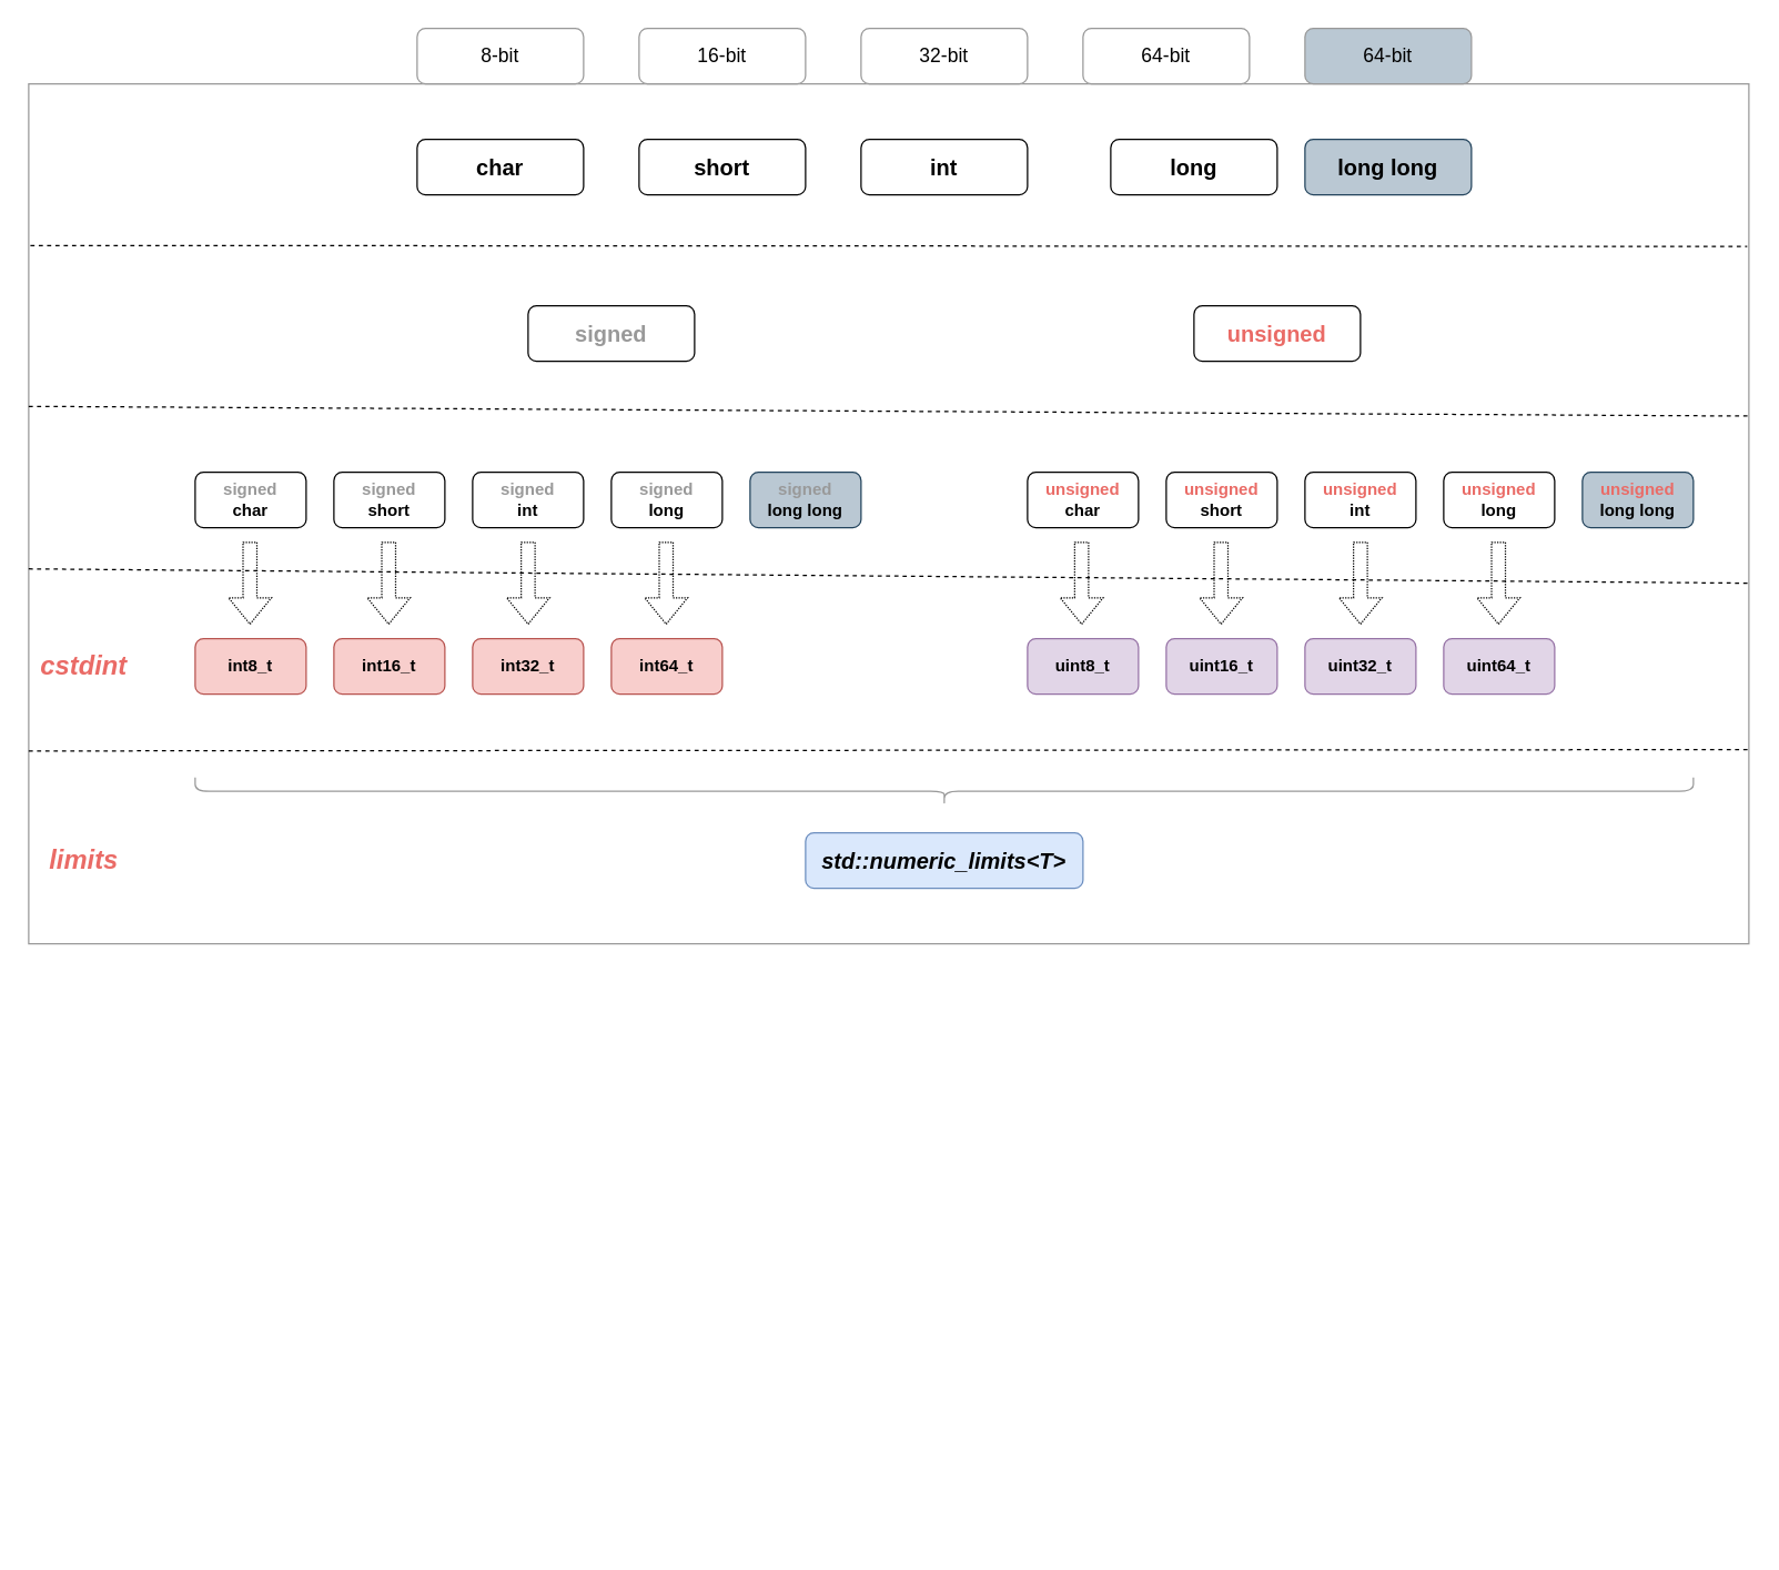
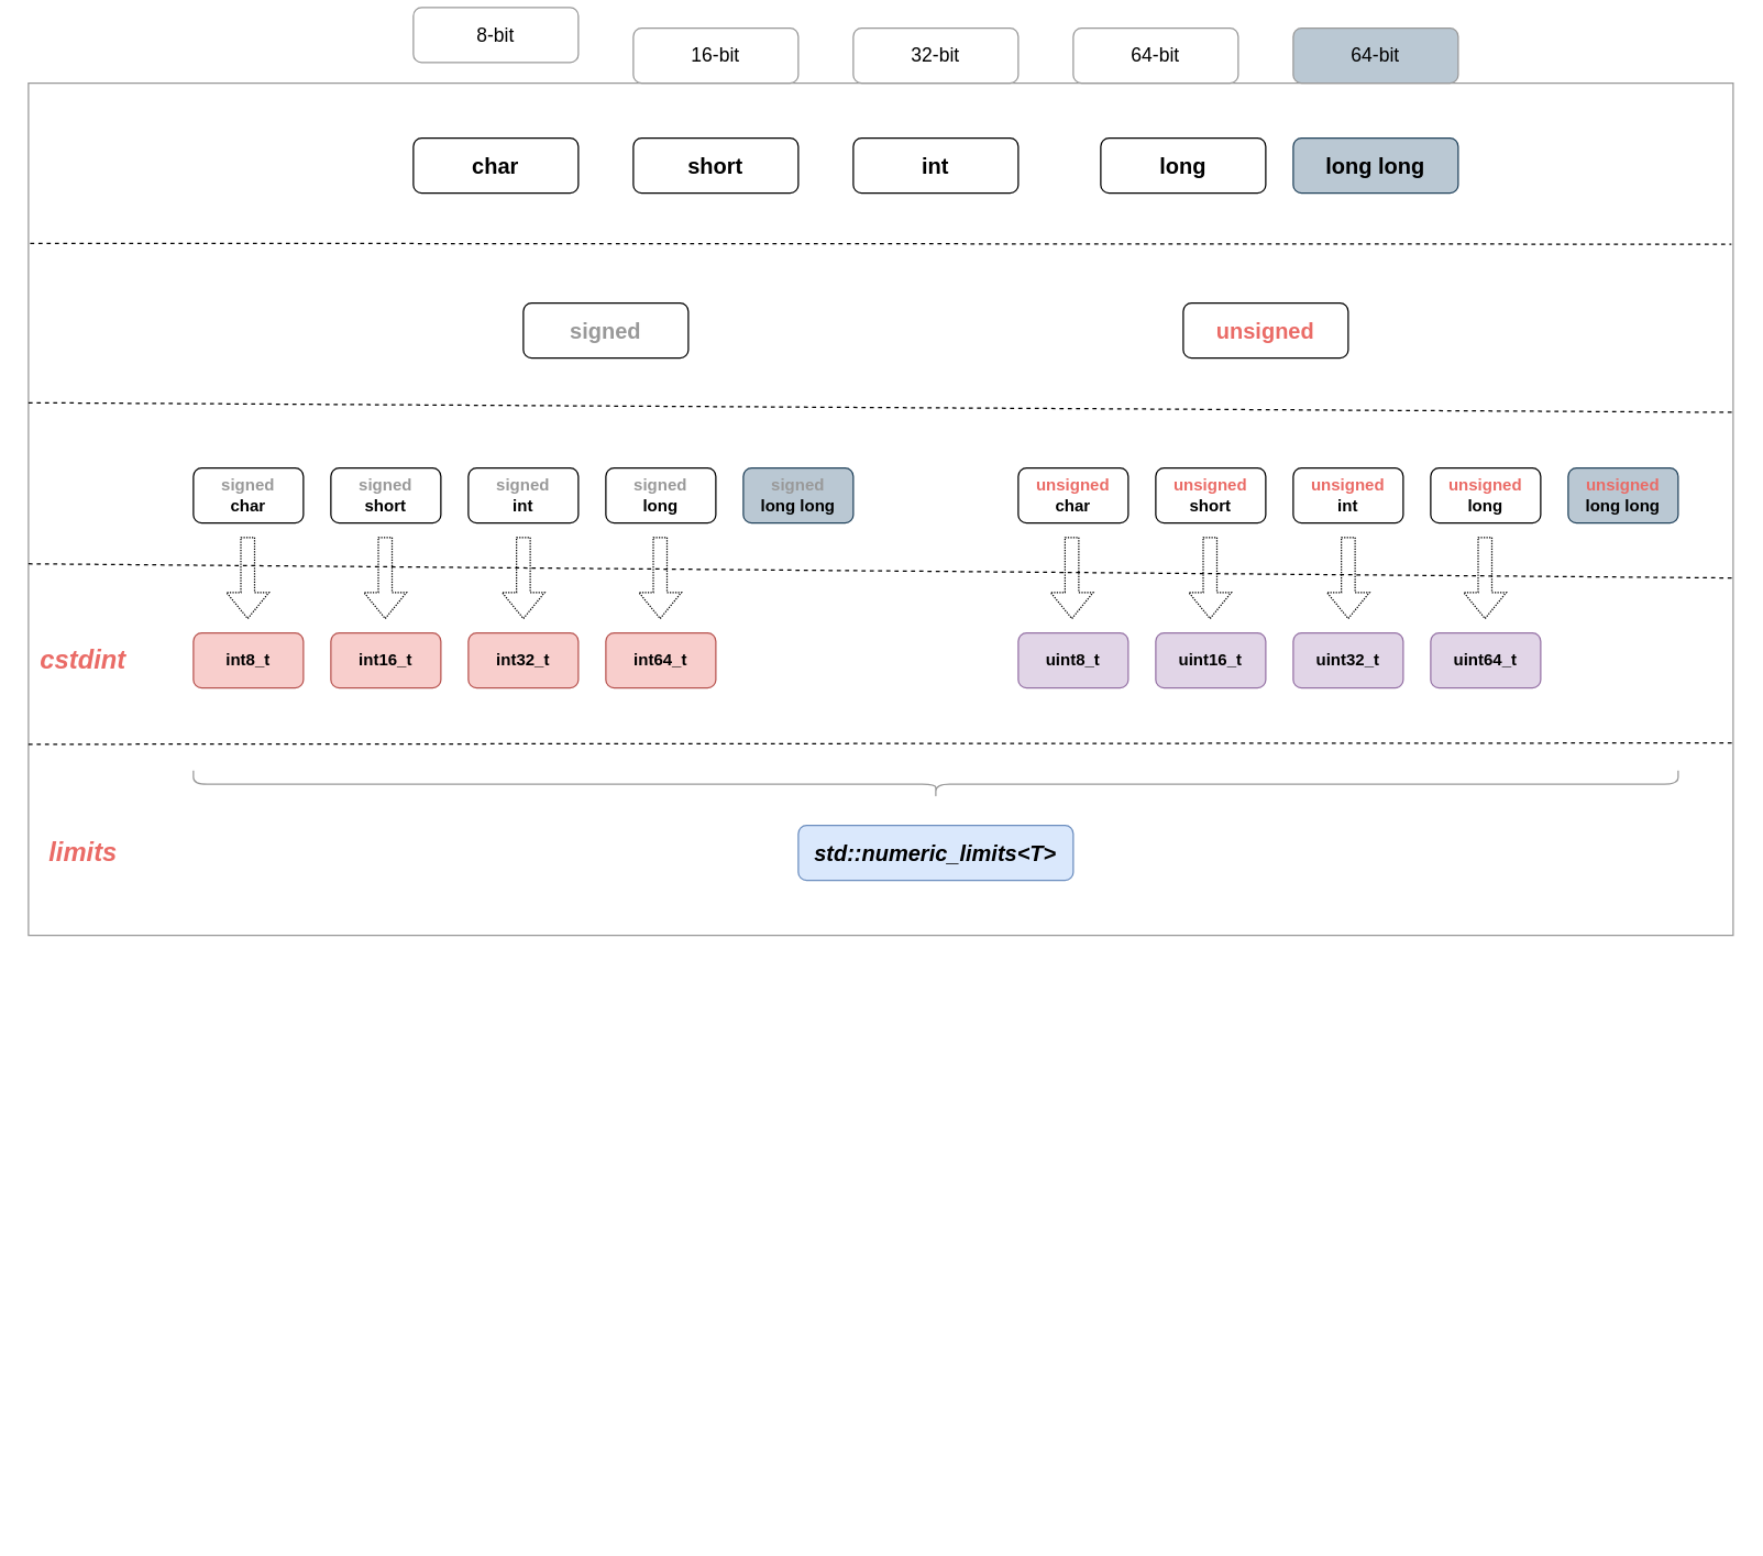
  <mxCell id="0" />
  <mxCell id="1" parent="0" />
  <mxCell id="2" value="" style="rounded=0;whiteSpace=wrap;html=1;fontSize=14;fontColor=#EA6B66;strokeColor=#999999;fillColor=none;" vertex="1" parent="1"><mxGeometry x="20" y="60" width="1240" height="620" as="geometry" /></mxCell>
  <mxCell id="3" value="&lt;font style=&quot;font-size: 16px&quot;&gt;&lt;b&gt;char&lt;/b&gt;&lt;/font&gt;" style="rounded=1;whiteSpace=wrap;html=1;" vertex="1" parent="1"><mxGeometry x="300" y="100" width="120" height="40" as="geometry" /></mxCell>
  <mxCell id="4" value="&lt;font style=&quot;font-size: 16px&quot;&gt;&lt;b&gt;long&lt;/b&gt;&lt;/font&gt;" style="rounded=1;whiteSpace=wrap;html=1;" vertex="1" parent="1"><mxGeometry x="800" y="100" width="120" height="40" as="geometry" /></mxCell>
  <mxCell id="5" value="&lt;font style=&quot;font-size: 16px&quot;&gt;&lt;b&gt;int&lt;/b&gt;&lt;/font&gt;" style="rounded=1;whiteSpace=wrap;html=1;" vertex="1" parent="1"><mxGeometry x="620" y="100" width="120" height="40" as="geometry" /></mxCell>
  <mxCell id="6" value="&lt;font style=&quot;font-size: 16px&quot;&gt;&lt;b&gt;short&lt;/b&gt;&lt;/font&gt;" style="rounded=1;whiteSpace=wrap;html=1;" vertex="1" parent="1"><mxGeometry x="460" y="100" width="120" height="40" as="geometry" /></mxCell>
  <mxCell id="7" value="&lt;font style=&quot;font-size: 16px&quot;&gt;&lt;b&gt;long long&lt;/b&gt;&lt;/font&gt;" style="rounded=1;whiteSpace=wrap;html=1;fillColor=#bac8d3;strokeColor=#23445d;" vertex="1" parent="1"><mxGeometry x="940" y="100" width="120" height="40" as="geometry" /></mxCell>
  <mxCell id="8" value="&lt;font style=&quot;font-size: 16px&quot; color=&quot;#999999&quot;&gt;&lt;b&gt;signed&lt;/b&gt;&lt;/font&gt;" style="rounded=1;whiteSpace=wrap;html=1;" vertex="1" parent="1"><mxGeometry x="380" y="220" width="120" height="40" as="geometry" /></mxCell>
  <mxCell id="9" value="&lt;font style=&quot;font-size: 16px&quot; color=&quot;#ea6b66&quot;&gt;&lt;b&gt;unsigned&lt;/b&gt;&lt;/font&gt;" style="rounded=1;whiteSpace=wrap;html=1;" vertex="1" parent="1"><mxGeometry x="860" y="220" width="120" height="40" as="geometry" /></mxCell>
  <mxCell id="10" value="&lt;font style=&quot;font-size: 12px&quot;&gt;&lt;b&gt;&lt;font color=&quot;#999999&quot; style=&quot;font-size: 12px&quot;&gt;signed&lt;br&gt;&lt;/font&gt;char&lt;/b&gt;&lt;/font&gt;" style="rounded=1;whiteSpace=wrap;html=1;" vertex="1" parent="1"><mxGeometry x="140" y="340" width="80" height="40" as="geometry" /></mxCell>
  <mxCell id="11" value="&lt;font style=&quot;font-size: 12px&quot;&gt;&lt;b&gt;&lt;font color=&quot;#999999&quot; style=&quot;font-size: 12px&quot;&gt;signed&lt;br&gt;&lt;/font&gt;short&lt;/b&gt;&lt;/font&gt;" style="rounded=1;whiteSpace=wrap;html=1;" vertex="1" parent="1"><mxGeometry x="240" y="340" width="80" height="40" as="geometry" /></mxCell>
  <mxCell id="12" value="&lt;font style=&quot;font-size: 12px&quot;&gt;&lt;b&gt;&lt;font color=&quot;#999999&quot; style=&quot;font-size: 12px&quot;&gt;signed&lt;br&gt;&lt;/font&gt;long&lt;br&gt;&lt;/b&gt;&lt;/font&gt;" style="rounded=1;whiteSpace=wrap;html=1;" vertex="1" parent="1"><mxGeometry x="440" y="340" width="80" height="40" as="geometry" /></mxCell>
  <mxCell id="13" value="&lt;font style=&quot;font-size: 12px&quot;&gt;&lt;b&gt;&lt;font color=&quot;#999999&quot; style=&quot;font-size: 12px&quot;&gt;signed&lt;br&gt;&lt;/font&gt;int&lt;/b&gt;&lt;/font&gt;" style="rounded=1;whiteSpace=wrap;html=1;" vertex="1" parent="1"><mxGeometry x="340" y="340" width="80" height="40" as="geometry" /></mxCell>
  <mxCell id="14" value="&lt;font style=&quot;font-size: 12px&quot;&gt;&lt;b&gt;&lt;font color=&quot;#999999&quot; style=&quot;font-size: 12px&quot;&gt;signed&lt;br&gt;&lt;/font&gt;long long&lt;br&gt;&lt;/b&gt;&lt;/font&gt;" style="rounded=1;whiteSpace=wrap;html=1;fillColor=#bac8d3;strokeColor=#23445d;" vertex="1" parent="1"><mxGeometry x="540" y="340" width="80" height="40" as="geometry" /></mxCell>
  <mxCell id="15" value="&lt;font style=&quot;font-size: 12px&quot;&gt;&lt;b&gt;&lt;font style=&quot;font-size: 12px&quot;&gt;&lt;font color=&quot;#ea6b66&quot;&gt;unsigned&lt;/font&gt;&lt;br&gt;&lt;/font&gt;char&lt;/b&gt;&lt;/font&gt;" style="rounded=1;whiteSpace=wrap;html=1;" vertex="1" parent="1"><mxGeometry x="740" y="340" width="80" height="40" as="geometry" /></mxCell>
  <mxCell id="16" value="&lt;font style=&quot;font-size: 12px&quot;&gt;&lt;b&gt;&lt;font style=&quot;font-size: 12px&quot; color=&quot;#ea6b66&quot;&gt;unsigned&lt;br&gt;&lt;/font&gt;short&lt;/b&gt;&lt;/font&gt;" style="rounded=1;whiteSpace=wrap;html=1;" vertex="1" parent="1"><mxGeometry x="840" y="340" width="80" height="40" as="geometry" /></mxCell>
  <mxCell id="17" value="&lt;font style=&quot;font-size: 12px&quot;&gt;&lt;b&gt;&lt;font style=&quot;font-size: 12px&quot;&gt;&lt;font color=&quot;#ea6b66&quot;&gt;unsigned&lt;/font&gt;&lt;br&gt;&lt;/font&gt;long&lt;br&gt;&lt;/b&gt;&lt;/font&gt;" style="rounded=1;whiteSpace=wrap;html=1;" vertex="1" parent="1"><mxGeometry x="1040" y="340" width="80" height="40" as="geometry" /></mxCell>
  <mxCell id="18" value="&lt;font style=&quot;font-size: 12px&quot;&gt;&lt;b&gt;&lt;font style=&quot;font-size: 12px&quot;&gt;&lt;font color=&quot;#ea6b66&quot;&gt;unsigned&lt;/font&gt;&lt;br&gt;&lt;/font&gt;int&lt;/b&gt;&lt;/font&gt;" style="rounded=1;whiteSpace=wrap;html=1;" vertex="1" parent="1"><mxGeometry x="940" y="340" width="80" height="40" as="geometry" /></mxCell>
  <mxCell id="19" value="&lt;font style=&quot;font-size: 12px&quot;&gt;&lt;b&gt;&lt;font style=&quot;font-size: 12px&quot;&gt;&lt;font color=&quot;#ea6b66&quot;&gt;unsigned&lt;/font&gt;&lt;br&gt;&lt;/font&gt;long long&lt;br&gt;&lt;/b&gt;&lt;/font&gt;" style="rounded=1;whiteSpace=wrap;html=1;fillColor=#bac8d3;strokeColor=#23445d;" vertex="1" parent="1"><mxGeometry x="1140" y="340" width="80" height="40" as="geometry" /></mxCell>
  <mxCell id="20" value="&lt;b&gt;int8_t&lt;/b&gt;" style="rounded=1;whiteSpace=wrap;html=1;fillColor=#f8cecc;strokeColor=#b85450;" vertex="1" parent="1"><mxGeometry x="140" y="460" width="80" height="40" as="geometry" /></mxCell>
  <mxCell id="21" value="&lt;b&gt;int16_t&lt;/b&gt;" style="rounded=1;whiteSpace=wrap;html=1;fillColor=#f8cecc;strokeColor=#b85450;" vertex="1" parent="1"><mxGeometry x="240" y="460" width="80" height="40" as="geometry" /></mxCell>
  <mxCell id="22" value="&lt;b&gt;int32_t&lt;/b&gt;" style="rounded=1;whiteSpace=wrap;html=1;fillColor=#f8cecc;strokeColor=#b85450;" vertex="1" parent="1"><mxGeometry x="340" y="460" width="80" height="40" as="geometry" /></mxCell>
  <mxCell id="23" value="&lt;b&gt;int64_t&lt;/b&gt;" style="rounded=1;whiteSpace=wrap;html=1;fillColor=#f8cecc;strokeColor=#b85450;" vertex="1" parent="1"><mxGeometry x="440" y="460" width="80" height="40" as="geometry" /></mxCell>
  <mxCell id="24" value="&lt;b&gt;uint8_t&lt;/b&gt;" style="rounded=1;whiteSpace=wrap;html=1;fillColor=#e1d5e7;strokeColor=#9673a6;" vertex="1" parent="1"><mxGeometry x="740" y="460" width="80" height="40" as="geometry" /></mxCell>
  <mxCell id="25" value="&lt;b&gt;uint16_t&lt;/b&gt;" style="rounded=1;whiteSpace=wrap;html=1;fillColor=#e1d5e7;strokeColor=#9673a6;" vertex="1" parent="1"><mxGeometry x="840" y="460" width="80" height="40" as="geometry" /></mxCell>
  <mxCell id="26" value="&lt;b&gt;uint32_t&lt;/b&gt;" style="rounded=1;whiteSpace=wrap;html=1;fillColor=#e1d5e7;strokeColor=#9673a6;" vertex="1" parent="1"><mxGeometry x="940" y="460" width="80" height="40" as="geometry" /></mxCell>
  <mxCell id="27" value="&lt;b&gt;uint64_t&lt;/b&gt;" style="rounded=1;whiteSpace=wrap;html=1;fillColor=#e1d5e7;strokeColor=#9673a6;" vertex="1" parent="1"><mxGeometry x="1040" y="460" width="80" height="40" as="geometry" /></mxCell>
- <mxCell id="28" value="&lt;font style=&quot;font-size: 14px&quot;&gt;8-bit&lt;/font&gt;" style="rounded=1;whiteSpace=wrap;html=1;strokeColor=#999999;" vertex="1" parent="1"><mxGeometry x="300" y="20" width="120" height="40" as="geometry" /></mxCell>
+ <mxCell id="28" value="&lt;font style=&quot;font-size: 14px&quot;&gt;8-bit&lt;/font&gt;" style="rounded=1;whiteSpace=wrap;html=1;strokeColor=#999999;" vertex="1" parent="1"><mxGeometry x="300" y="5" width="120" height="40" as="geometry" /></mxCell>
  <mxCell id="29" value="&lt;font style=&quot;font-size: 14px&quot;&gt;64-bit&lt;/font&gt;" style="rounded=1;whiteSpace=wrap;html=1;strokeColor=#999999;" vertex="1" parent="1"><mxGeometry x="780" y="20" width="120" height="40" as="geometry" /></mxCell>
  <mxCell id="30" value="&lt;font size=&quot;1&quot;&gt;&lt;span style=&quot;font-size: 14px&quot;&gt;32-bit&lt;/span&gt;&lt;/font&gt;" style="rounded=1;whiteSpace=wrap;html=1;strokeColor=#999999;" vertex="1" parent="1"><mxGeometry x="620" y="20" width="120" height="40" as="geometry" /></mxCell>
  <mxCell id="31" value="&lt;font size=&quot;1&quot;&gt;&lt;span style=&quot;font-size: 14px&quot;&gt;16-bit&lt;/span&gt;&lt;/font&gt;" style="rounded=1;whiteSpace=wrap;html=1;strokeColor=#999999;" vertex="1" parent="1"><mxGeometry x="460" y="20" width="120" height="40" as="geometry" /></mxCell>
  <mxCell id="32" value="&lt;font size=&quot;1&quot;&gt;&lt;span style=&quot;font-size: 14px&quot;&gt;64-bit&lt;/span&gt;&lt;/font&gt;" style="rounded=1;whiteSpace=wrap;html=1;fillColor=#bac8d3;strokeColor=#999999;" vertex="1" parent="1"><mxGeometry x="940" y="20" width="120" height="40" as="geometry" /></mxCell>
  <mxCell id="33" value="" style="endArrow=none;dashed=1;html=1;rounded=0;fontSize=14;fontColor=#EA6B66;entryX=0.999;entryY=0.189;entryDx=0;entryDy=0;exitX=0.001;exitY=0.188;exitDx=0;exitDy=0;exitPerimeter=0;entryPerimeter=0;" edge="1" parent="1" source="2" target="2"><mxGeometry width="50" height="50" relative="1" as="geometry"><mxPoint x="-30" y="340" as="sourcePoint" /><mxPoint x="20" y="290" as="targetPoint" /></mxGeometry></mxCell>
  <mxCell id="34" value="" style="endArrow=none;dashed=1;html=1;rounded=0;fontSize=14;fontColor=#EA6B66;entryX=1;entryY=0.25;entryDx=0;entryDy=0;exitX=0;exitY=0.375;exitDx=0;exitDy=0;exitPerimeter=0;" edge="1" parent="1" source="2"><mxGeometry width="50" height="50" relative="1" as="geometry"><mxPoint x="100" y="299.5" as="sourcePoint" /><mxPoint x="1260" y="299.5" as="targetPoint" /></mxGeometry></mxCell>
  <mxCell id="35" value="" style="endArrow=none;dashed=1;html=1;rounded=0;fontSize=14;fontColor=#EA6B66;entryX=1;entryY=0.25;entryDx=0;entryDy=0;exitX=0;exitY=0.564;exitDx=0;exitDy=0;exitPerimeter=0;" edge="1" parent="1" source="2"><mxGeometry width="50" height="50" relative="1" as="geometry"><mxPoint x="100" y="420" as="sourcePoint" /><mxPoint x="1260" y="420" as="targetPoint" /></mxGeometry></mxCell>
  <mxCell id="36" value="" style="shape=flexArrow;endArrow=classic;html=1;rounded=0;fontSize=14;fontColor=#EA6B66;dashed=1;dashPattern=1 1;" edge="1" parent="1"><mxGeometry width="50" height="50" relative="1" as="geometry"><mxPoint x="179.5" y="390" as="sourcePoint" /><mxPoint x="179.5" y="450" as="targetPoint" /></mxGeometry></mxCell>
  <mxCell id="37" value="" style="shape=flexArrow;endArrow=classic;html=1;rounded=0;fontSize=14;fontColor=#EA6B66;dashed=1;dashPattern=1 1;" edge="1" parent="1"><mxGeometry width="50" height="50" relative="1" as="geometry"><mxPoint x="380" y="390" as="sourcePoint" /><mxPoint x="380" y="450" as="targetPoint" /></mxGeometry></mxCell>
  <mxCell id="38" value="" style="shape=flexArrow;endArrow=classic;html=1;rounded=0;fontSize=14;fontColor=#EA6B66;dashed=1;dashPattern=1 1;" edge="1" parent="1"><mxGeometry width="50" height="50" relative="1" as="geometry"><mxPoint x="279.5" y="390" as="sourcePoint" /><mxPoint x="279.5" y="450" as="targetPoint" /></mxGeometry></mxCell>
  <mxCell id="39" value="" style="shape=flexArrow;endArrow=classic;html=1;rounded=0;fontSize=14;fontColor=#EA6B66;dashed=1;dashPattern=1 1;" edge="1" parent="1"><mxGeometry width="50" height="50" relative="1" as="geometry"><mxPoint x="479.5" y="390" as="sourcePoint" /><mxPoint x="479.5" y="450" as="targetPoint" /></mxGeometry></mxCell>
  <mxCell id="40" value="" style="shape=flexArrow;endArrow=classic;html=1;rounded=0;fontSize=14;fontColor=#EA6B66;dashed=1;dashPattern=1 1;" edge="1" parent="1"><mxGeometry width="50" height="50" relative="1" as="geometry"><mxPoint x="779" y="390" as="sourcePoint" /><mxPoint x="779" y="450" as="targetPoint" /></mxGeometry></mxCell>
  <mxCell id="41" value="" style="shape=flexArrow;endArrow=classic;html=1;rounded=0;fontSize=14;fontColor=#EA6B66;dashed=1;dashPattern=1 1;" edge="1" parent="1"><mxGeometry width="50" height="50" relative="1" as="geometry"><mxPoint x="879.5" y="390" as="sourcePoint" /><mxPoint x="879.5" y="450" as="targetPoint" /></mxGeometry></mxCell>
  <mxCell id="42" value="" style="shape=flexArrow;endArrow=classic;html=1;rounded=0;fontSize=14;fontColor=#EA6B66;dashed=1;dashPattern=1 1;" edge="1" parent="1"><mxGeometry width="50" height="50" relative="1" as="geometry"><mxPoint x="980" y="390" as="sourcePoint" /><mxPoint x="980" y="450" as="targetPoint" /></mxGeometry></mxCell>
  <mxCell id="43" value="" style="shape=flexArrow;endArrow=classic;html=1;rounded=0;fontSize=14;fontColor=#EA6B66;dashed=1;dashPattern=1 1;" edge="1" parent="1"><mxGeometry width="50" height="50" relative="1" as="geometry"><mxPoint x="1079.5" y="390" as="sourcePoint" /><mxPoint x="1079.5" y="450" as="targetPoint" /></mxGeometry></mxCell>
  <mxCell id="44" value="" style="endArrow=none;dashed=1;html=1;rounded=0;fontSize=14;fontColor=#EA6B66;entryX=1;entryY=0.25;entryDx=0;entryDy=0;exitX=0;exitY=0.564;exitDx=0;exitDy=0;exitPerimeter=0;" edge="1" parent="1"><mxGeometry width="50" height="50" relative="1" as="geometry"><mxPoint x="20" y="540.96" as="sourcePoint" /><mxPoint x="1260" y="540" as="targetPoint" /></mxGeometry></mxCell>
  <mxCell id="45" value="" style="shape=curlyBracket;whiteSpace=wrap;html=1;rounded=1;flipH=1;fontSize=14;fontColor=#EA6B66;strokeColor=#999999;fillColor=none;rotation=90;" vertex="1" parent="1"><mxGeometry x="670" y="30" width="20" height="1080" as="geometry" /></mxCell>
  <mxCell id="46" value="&lt;font style=&quot;font-size: 16px&quot;&gt;&lt;b&gt;&lt;i&gt;std::numeric_limits&amp;lt;T&amp;gt;&lt;/i&gt;&lt;/b&gt;&lt;/font&gt;" style="rounded=1;whiteSpace=wrap;html=1;fillColor=#dae8fc;strokeColor=#6c8ebf;" vertex="1" parent="1"><mxGeometry x="580" y="600" width="200" height="40" as="geometry" /></mxCell>
  <mxCell id="47" value="&lt;b&gt;&lt;i&gt;&lt;font style=&quot;font-size: 19px&quot;&gt;cstdint&lt;/font&gt;&lt;/i&gt;&lt;/b&gt;" style="text;html=1;strokeColor=none;fillColor=none;align=center;verticalAlign=middle;whiteSpace=wrap;rounded=0;fontSize=14;fontColor=#EA6B66;" vertex="1" parent="1"><mxGeometry x="30" y="465" width="60" height="30" as="geometry" /></mxCell>
  <mxCell id="48" value="&lt;i&gt;&lt;b&gt;&lt;font style=&quot;font-size: 19px&quot;&gt;limits&lt;/font&gt;&lt;/b&gt;&lt;/i&gt;" style="text;html=1;strokeColor=none;fillColor=none;align=center;verticalAlign=middle;whiteSpace=wrap;rounded=0;fontSize=14;fontColor=#EA6B66;" vertex="1" parent="1"><mxGeometry x="30" y="605" width="60" height="30" as="geometry" /></mxCell>
